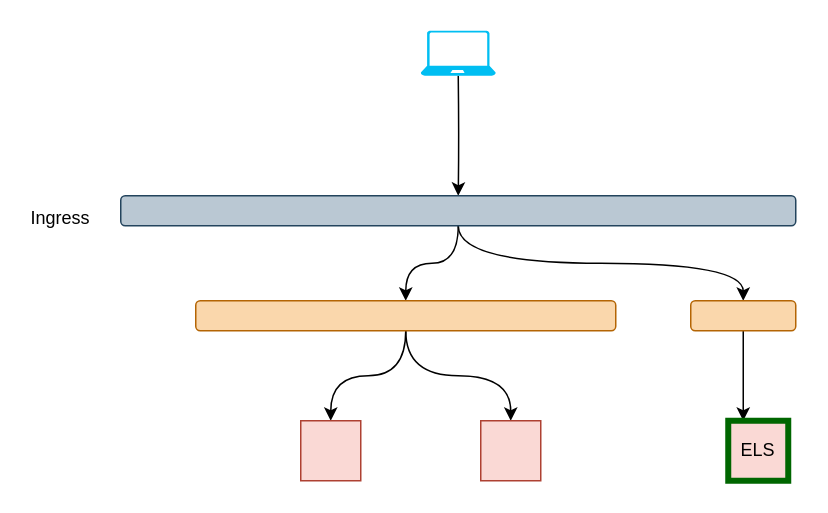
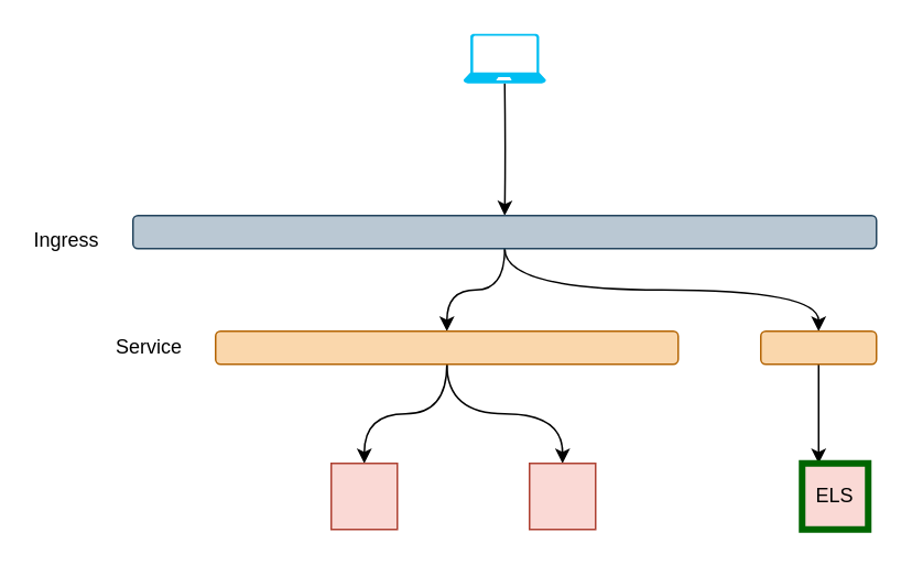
  <mxCell id="0" />
  <mxCell id="1" parent="0" />
  <mxCell id="2" style="edgeStyle=orthogonalEdgeStyle;curved=1;rounded=0;orthogonalLoop=1;jettySize=auto;html=1;entryX=0.5;entryY=0;entryDx=0;entryDy=0;" edge="1" parent="1" target="5"><mxGeometry relative="1" as="geometry"><mxPoint x="305" y="50" as="sourcePoint" /></mxGeometry></mxCell>
  <mxCell id="3" style="edgeStyle=orthogonalEdgeStyle;rounded=0;orthogonalLoop=1;jettySize=auto;html=1;entryX=0.5;entryY=0;entryDx=0;entryDy=0;curved=1;" edge="1" parent="1" source="5" target="9"><mxGeometry relative="1" as="geometry" /></mxCell>
  <mxCell id="4" style="edgeStyle=orthogonalEdgeStyle;rounded=0;orthogonalLoop=1;jettySize=auto;html=1;entryX=0.5;entryY=0;entryDx=0;entryDy=0;curved=1;" edge="1" parent="1" source="5" target="11"><mxGeometry relative="1" as="geometry" /></mxCell>
  <mxCell id="5" value="" style="rounded=1;whiteSpace=wrap;html=1;fillColor=#bac8d3;strokeColor=#23445d;" vertex="1" parent="1"><mxGeometry y="130" width="450" height="20" as="geometry" x="80" /></mxCell>
  <mxCell id="6" value="Ingress" style="text;html=1;strokeColor=none;fillColor=none;align=center;verticalAlign=middle;whiteSpace=wrap;rounded=0;" vertex="1" parent="1"><mxGeometry x="20" y="135" width="40" height="20" as="geometry" /></mxCell>
  <mxCell id="7" style="edgeStyle=orthogonalEdgeStyle;rounded=0;orthogonalLoop=1;jettySize=auto;html=1;entryX=0.5;entryY=0;entryDx=0;entryDy=0;curved=1;" edge="1" parent="1" source="9" target="13"><mxGeometry relative="1" as="geometry" /></mxCell>
  <mxCell id="8" style="edgeStyle=orthogonalEdgeStyle;rounded=0;orthogonalLoop=1;jettySize=auto;html=1;entryX=0.5;entryY=0;entryDx=0;entryDy=0;curved=1;" edge="1" parent="1" source="9" target="14"><mxGeometry relative="1" as="geometry" /></mxCell>
  <mxCell id="9" value="" style="rounded=1;whiteSpace=wrap;html=1;fillColor=#fad7ac;strokeColor=#b46504;" vertex="1" parent="1"><mxGeometry x="130" y="200" width="280" height="20" as="geometry" /></mxCell>
  <mxCell id="10" style="edgeStyle=orthogonalEdgeStyle;rounded=0;orthogonalLoop=1;jettySize=auto;html=1;entryX=0.25;entryY=0;entryDx=0;entryDy=0;curved=1;" edge="1" parent="1" source="11" target="15"><mxGeometry relative="1" as="geometry" /></mxCell>
  <mxCell id="11" value="" style="rounded=1;whiteSpace=wrap;html=1;fillColor=#fad7ac;strokeColor=#b46504;" vertex="1" parent="1"><mxGeometry x="460" y="200" width="70" height="20" as="geometry" /></mxCell>
+ <mxCell id="12" value="Service" style="text;html=1;strokeColor=none;fillColor=none;align=center;verticalAlign=middle;whiteSpace=wrap;rounded=0;" vertex="1" parent="1"><mxGeometry x="70" y="200" width="40" height="20" as="geometry" /></mxCell>
  <mxCell id="13" value="" style="whiteSpace=wrap;html=1;aspect=fixed;fillColor=#fad9d5;strokeColor=#ae4132;" vertex="1" parent="1"><mxGeometry x="200" y="280" width="40" height="40" as="geometry" /></mxCell>
  <mxCell id="14" value="" style="whiteSpace=wrap;html=1;aspect=fixed;fillColor=#fad9d5;strokeColor=#ae4132;" vertex="1" parent="1"><mxGeometry x="320" y="280" width="40" height="40" as="geometry" /></mxCell>
  <mxCell id="15" value="ELS" style="whiteSpace=wrap;html=1;aspect=fixed;fillColor=#fad9d5;strokeColor=#006600;strokeWidth=4;" vertex="1" parent="1"><mxGeometry x="485" y="280" width="40" height="40" as="geometry" /></mxCell>
  <mxCell id="16" value="" style="verticalLabelPosition=bottom;html=1;verticalAlign=top;align=center;strokeColor=none;fillColor=#00BEF2;shape=mxgraph.azure.laptop;pointerEvents=1;" vertex="1" parent="1"><mxGeometry x="280" y="20" width="50" height="30" as="geometry" /></mxCell>
